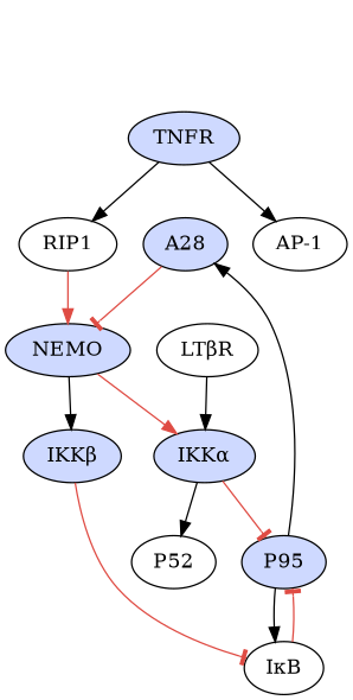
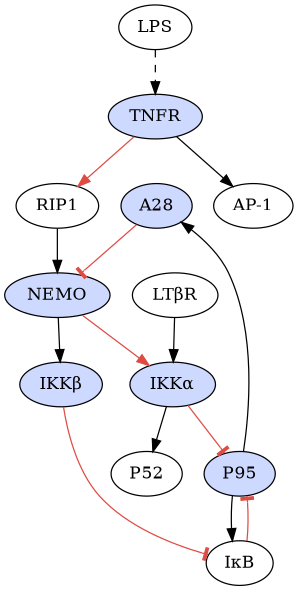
  digraph {
    n1 [fillcolor="#CED9FF" label=A28 style=filled]
    n2 [fillcolor="#CED9FF" label=NEMO style=filled]
    n3 [fillcolor="#CED9FF" label="IKKα" style=filled]
    n4 [fillcolor="#CED9FF" label="IKKβ" style=filled]
    n5 [label="AP-1"]
    n6 [label="IκB"]
    n7 [fillcolor="#CED9FF" label=P95 style=filled]
    n8 [label=P52]
+   n9 [label=LPS]
    n10 [fillcolor="#CED9FF" label=TNFR style=filled]
    n11 [label=RIP1]
    n12 [label="LTβR"]
    n1 -> n2 [arrowhead=tee color="#DF4B43"]
    n2 -> n3 [color="#DF4B43"]
    n2 -> n4
    n3 -> n7 [arrowhead=tee color="#DF4B43"]
    n3 -> n8
    n4 -> n6 [arrowhead=tee color="#DF4B43"]
    n6 -> n7 [arrowhead=tee color="#DF4B43"]
    n7 -> n1
    n7 -> n6
+   n9 -> n10 [style=dashed]
    n10 -> n5
-   n10 -> n11
-   n11 -> n2 [color="#DF4B43"]
+   n10 -> n11 [color="#DF4B43"]
+   n11 -> n2
    n12 -> n3
  }
